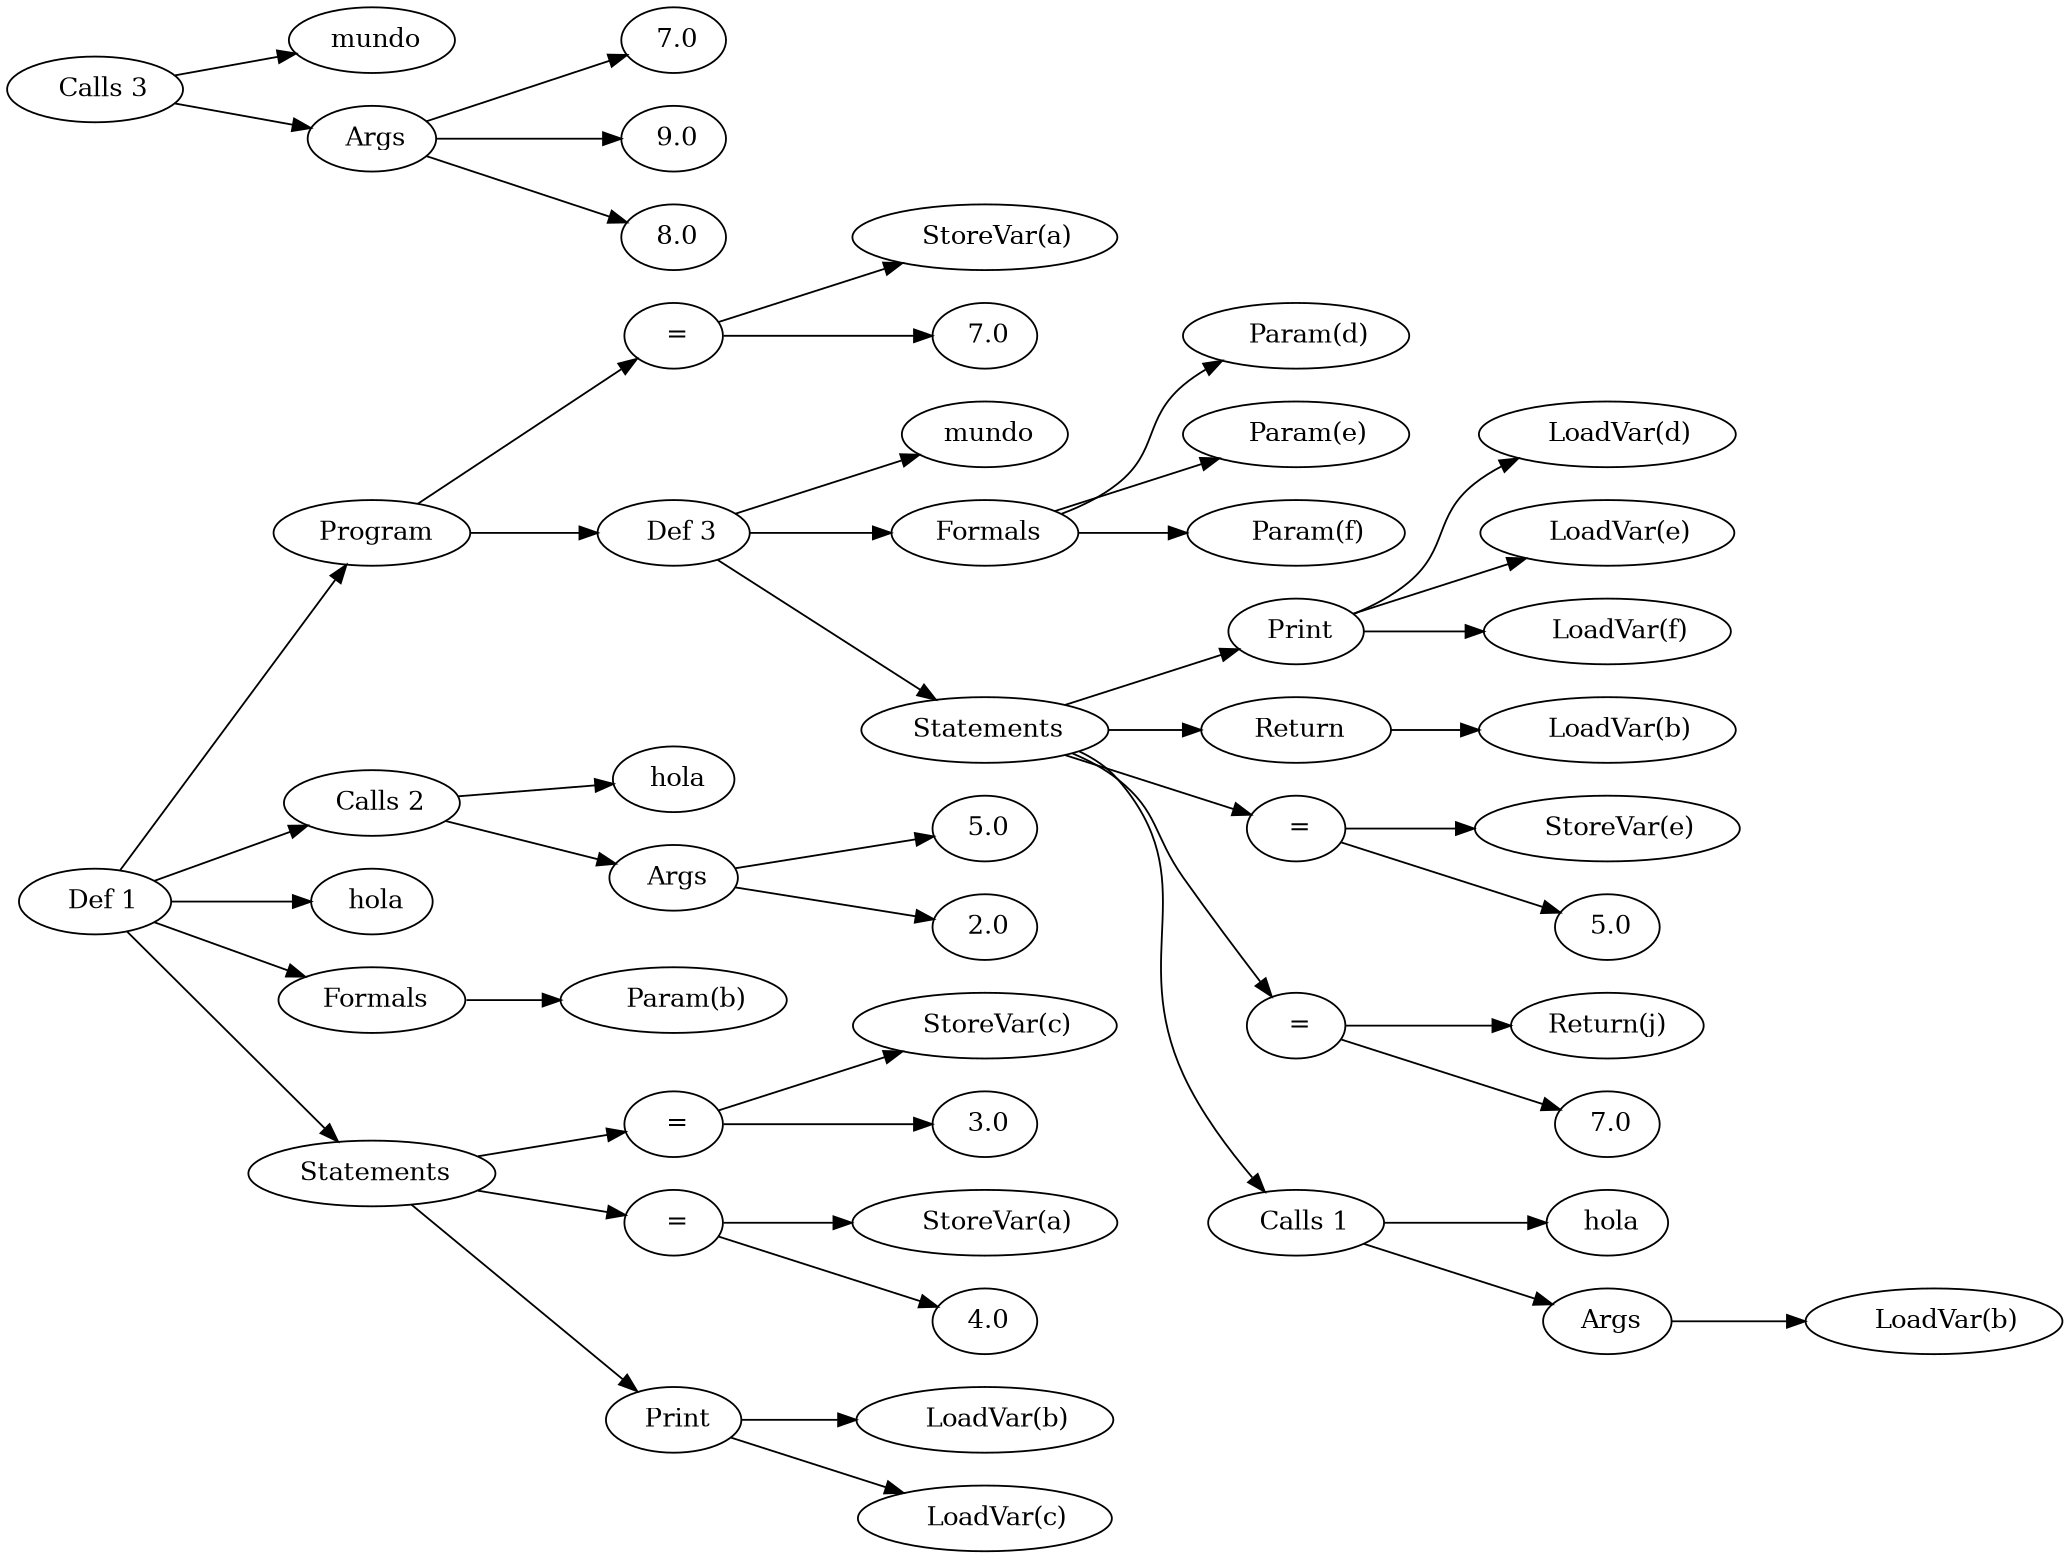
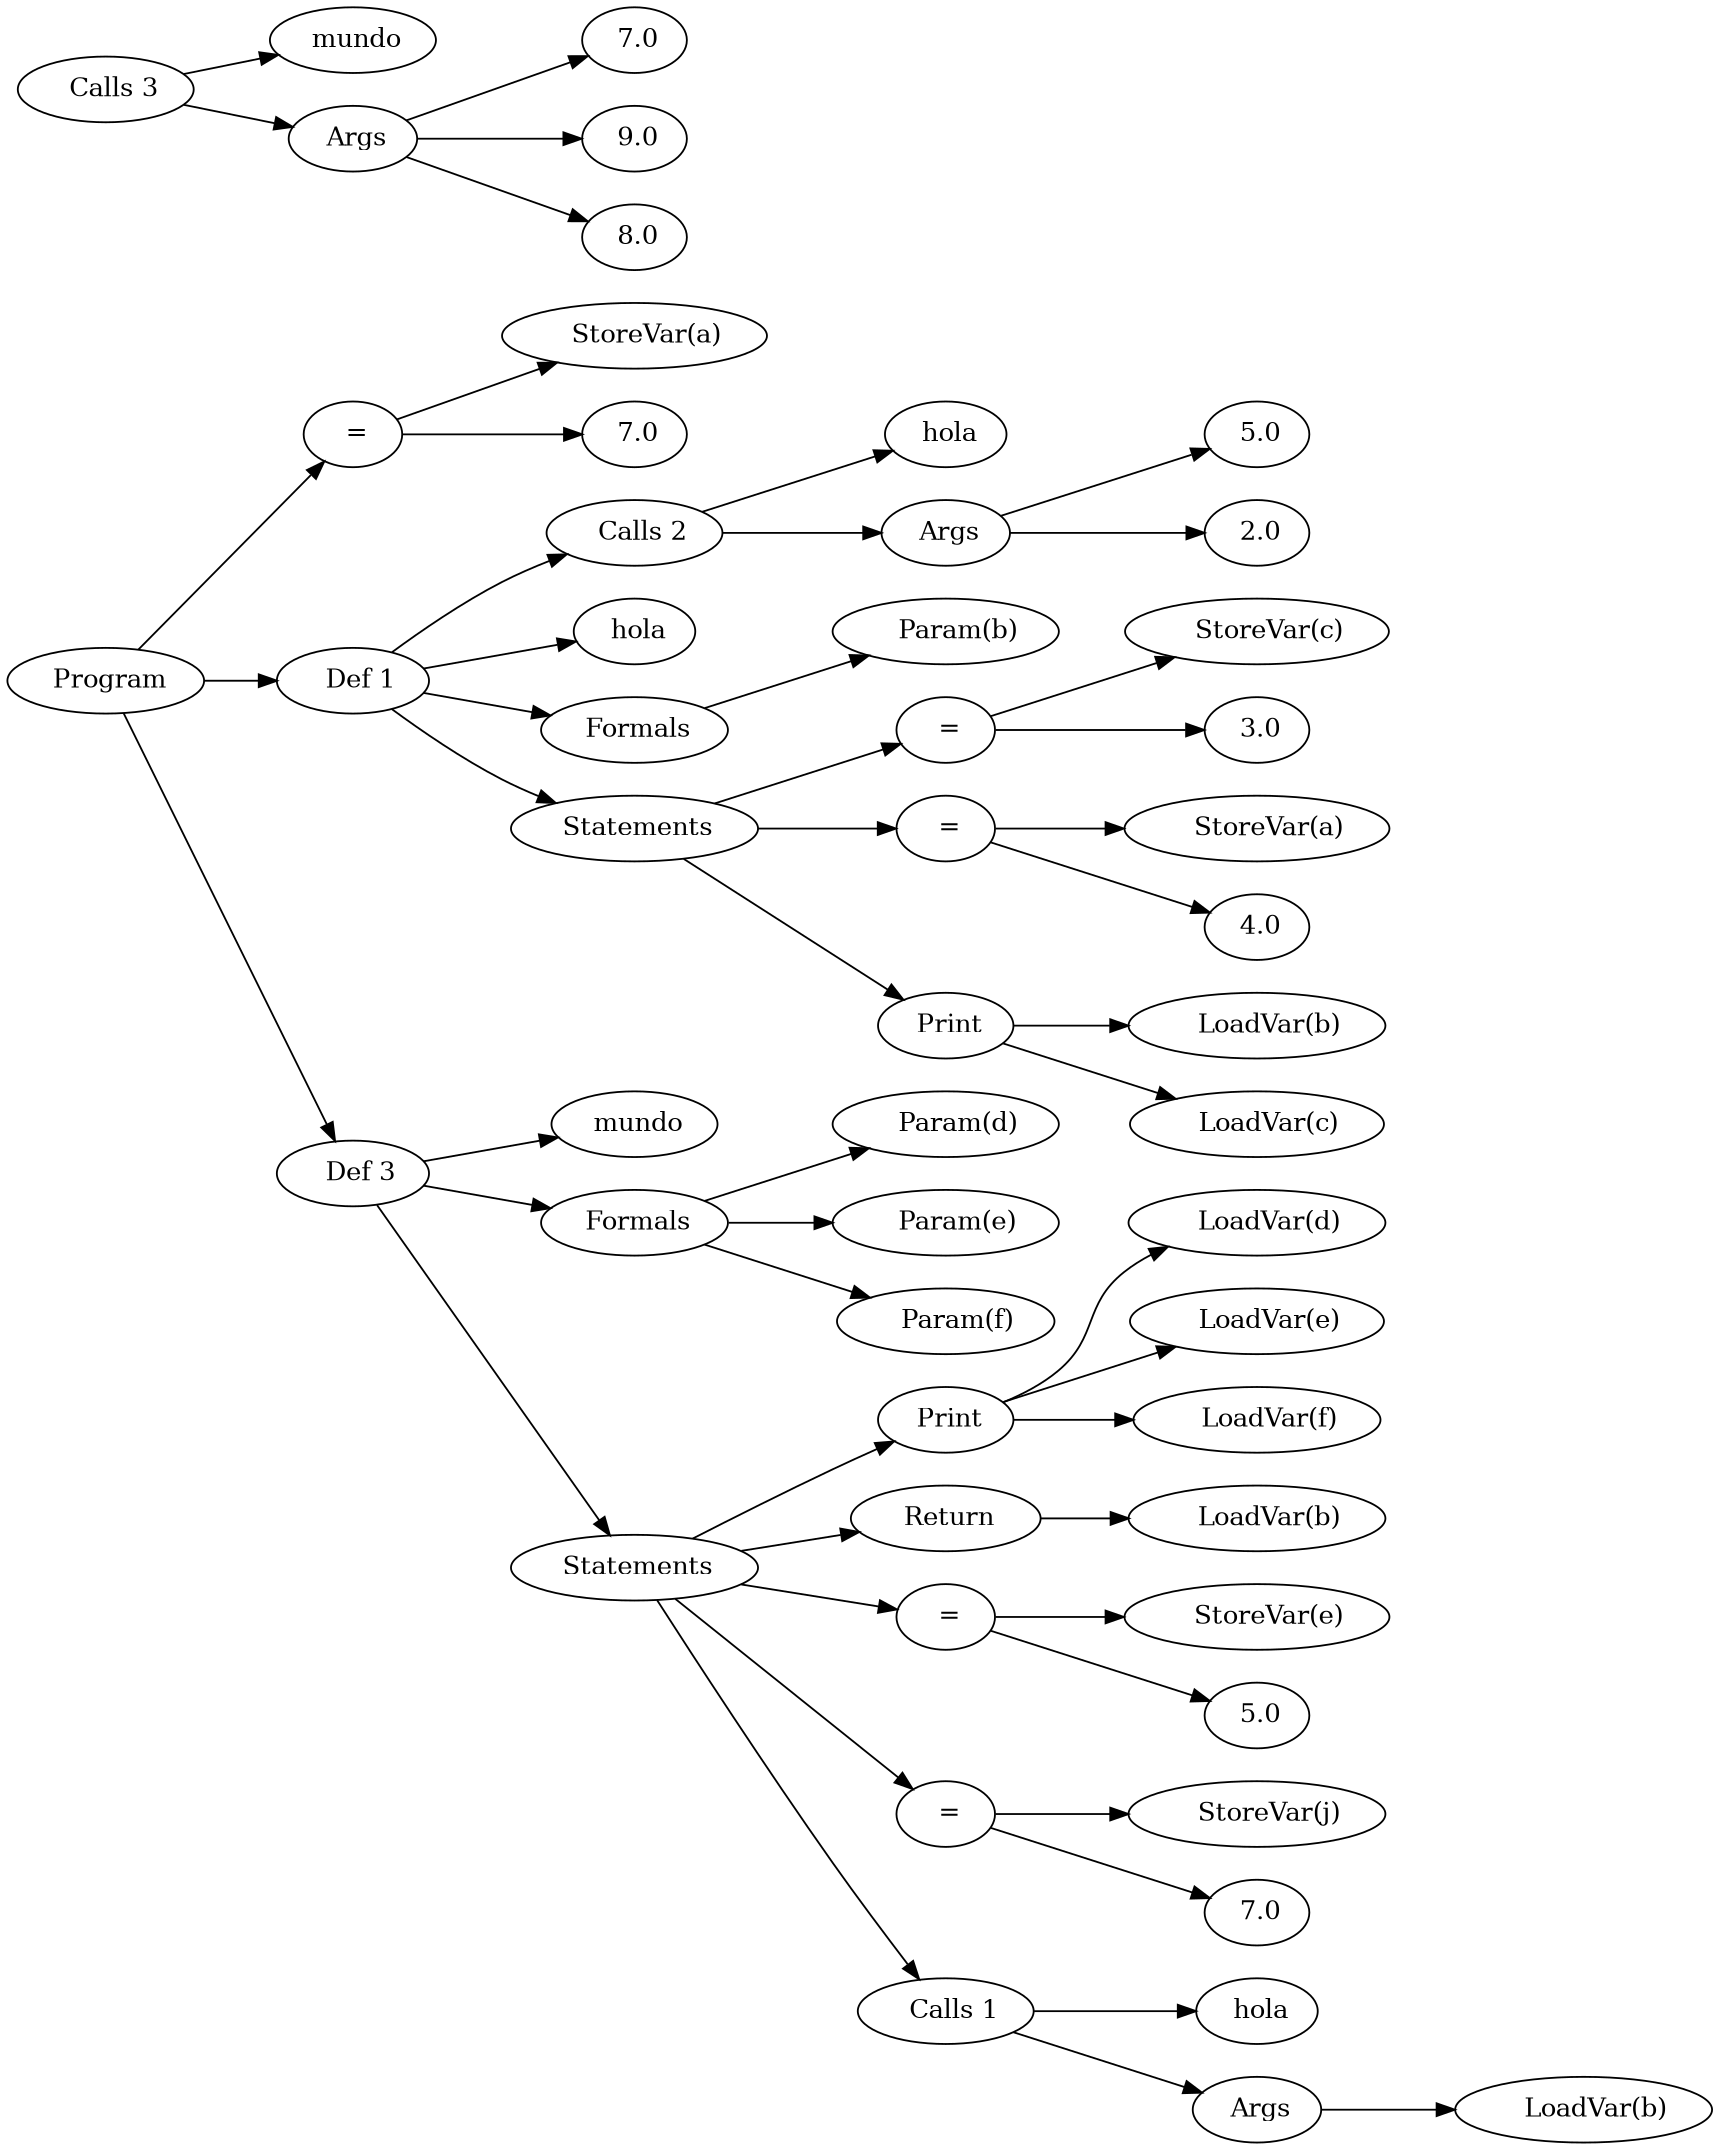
  digraph {
    rankdir=LR
    n1 [label=" Program"]
    n2 [label=" ="]
    n3 [label="  Def 1"]
    n4 [label="  Def 3"]
    n5 [label="   StoreVar(a)"]
    n6 [label=" 7.0"]
    n7 [label="  Calls 2"]
    n8 [label=" hola"]
    n9 [label=" Formals"]
    n10 [label=" Statements"]
    n11 [label=" mundo"]
    n12 [label=" Formals"]
    n13 [label=" Statements"]
    n14 [label=" hola"]
    n15 [label=" Args"]
    n16 [label="  Calls 3"]
    n17 [label=" mundo"]
    n18 [label=" Args"]
    n19 [label="   Param(b)"]
    n20 [label=" ="]
    n21 [label=" ="]
    n22 [label=" Print"]
    n23 [label="   StoreVar(c)"]
    n24 [label=" 3.0"]
    n25 [label="   StoreVar(a)"]
    n26 [label=" 4.0"]
    n27 [label="   LoadVar(b)"]
    n28 [label="   LoadVar(c)"]
    n29 [label="   Param(d)"]
    n30 [label="   Param(e)"]
    n31 [label="   Param(f)"]
    n32 [label=" Print"]
    n33 [label="  Return "]
    n34 [label=" ="]
    n35 [label=" ="]
    n36 [label="  Calls 1"]
    n37 [label="   LoadVar(d)"]
    n38 [label="   LoadVar(e)"]
    n39 [label="   LoadVar(f)"]
    n40 [label="   LoadVar(b)"]
    n41 [label="   StoreVar(e)"]
    n42 [label=" 5.0"]
-   n43 [label="Return(j)"]
+   n43 [label="   StoreVar(j)"]
    n44 [label=" 7.0"]
    n45 [label=" hola"]
    n46 [label=" Args"]
    n47 [label="   LoadVar(b)"]
    n48 [label=" 5.0"]
    n49 [label=" 2.0"]
    n50 [label=" 7.0"]
    n51 [label=" 9.0"]
    n52 [label=" 8.0"]
    n1 -> n2
-   n3 -> n1
+   n1 -> n3
    n1 -> n4
    n2 -> n5
    n2 -> n6
    n3 -> n7
    n3 -> n8
    n3 -> n9
    n3 -> n10
    n4 -> n11
    n4 -> n12
    n4 -> n13
    n7 -> n14
    n7 -> n15
    n9 -> n19
    n10 -> n20
    n10 -> n21
    n10 -> n22
    n12 -> n29
    n12 -> n30
    n12 -> n31
    n13 -> n32
    n13 -> n33
    n13 -> n34
    n13 -> n35
    n13 -> n36
    n15 -> n48
    n15 -> n49
    n16 -> n17
    n16 -> n18
    n18 -> n50
    n18 -> n51
    n18 -> n52
    n20 -> n23
    n20 -> n24
    n21 -> n25
    n21 -> n26
    n22 -> n27
    n22 -> n28
    n32 -> n37
    n32 -> n38
    n32 -> n39
    n33 -> n40
    n34 -> n41
    n34 -> n42
    n35 -> n43
    n35 -> n44
    n36 -> n45
    n36 -> n46
    n46 -> n47
  }
